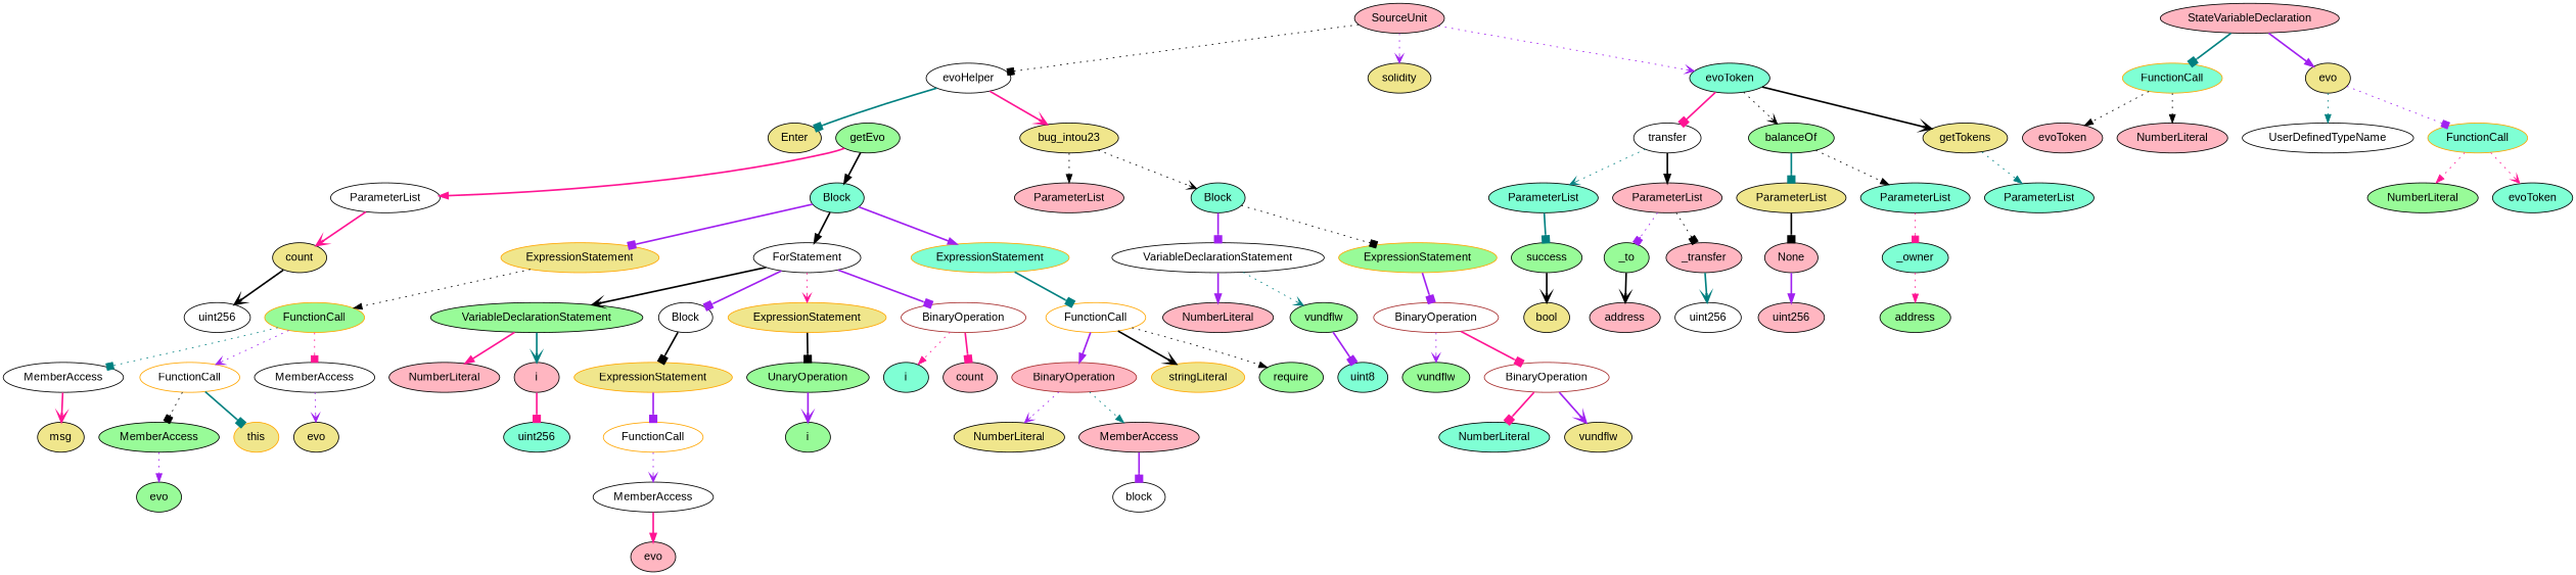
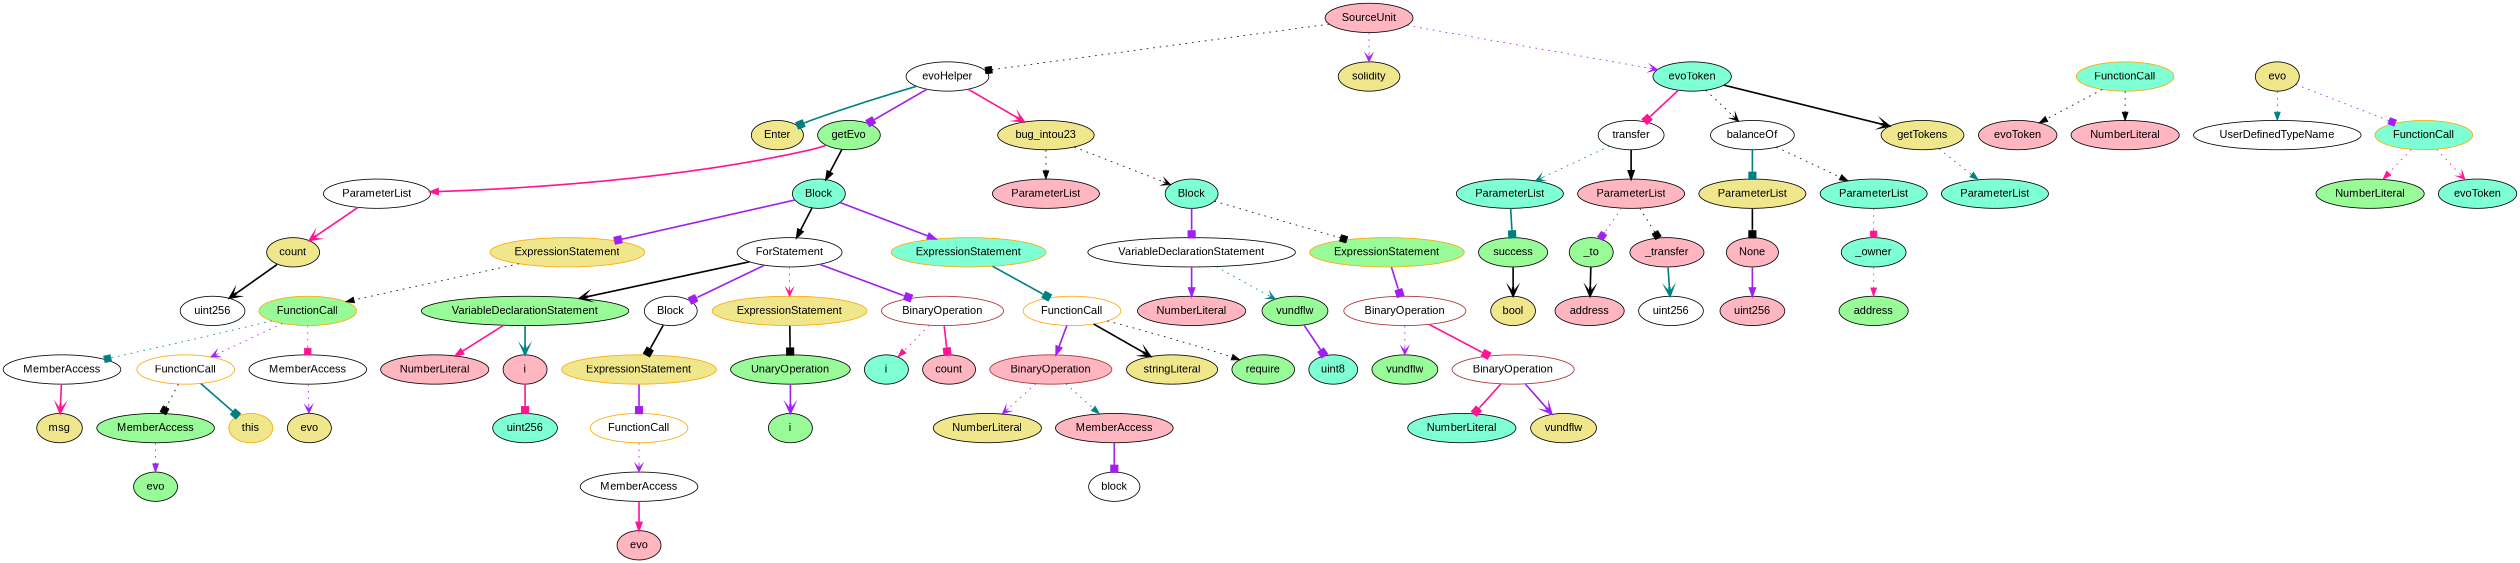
  strict digraph {
    fontname="Liberation Sans"
    node [fillcolor=white fontname="Liberation Sans" style=filled color=black]
    edge [arrowhead=box color=purple fontname="Liberation Sans" style=bold]
    Enter [fillcolor=khaki height=0.5 width=0.83628 color=""]
    n2 [height=0.5 label=evoHelper width=1.3491]
    n3 [fillcolor=palegreen height=0.5 label=getEvo width=1.0165]
    n4 [fillcolor=khaki height=0.5 label=bug_intou23 width=1.5848]
    n5 [height=0.5 label=ParameterList width=1.7095]
    n6 [fillcolor=aquamarine height=0.5 label=Block width=0.90558]
    n7 [fillcolor=lightpink height=0.5 label=ParameterList width=1.7095]
    n8 [fillcolor=aquamarine height=0.5 label=Block width=0.90558]
-   n9 [fillcolor=lightpink height=0.5 label=StateVariableDeclaration width=2.8184]
    n10 [color=orange fillcolor=aquamarine height=0.5 label=FunctionCall width=1.6125]
    n11 [fillcolor=khaki height=0.5 label=evo width=0.75]
    n12 [fillcolor=khaki height=0.5 label=count width=0.87786]
    n13 [color=orange fillcolor=khaki height=0.5 label=ExpressionStatement width=2.458]
    n14 [height=0.5 label=ForStatement width=1.6818]
    n15 [color=orange fillcolor=aquamarine height=0.5 label=ExpressionStatement width=2.458]
    n16 [height=0.5 label=VariableDeclarationStatement width=3.3174]
    n17 [color=orange fillcolor=palegreen height=0.5 label=ExpressionStatement width=2.458]
    n18 [fillcolor=lightpink height=0.5 label=evoToken width=1.3353]
    n19 [fillcolor=lightpink height=0.5 label=NumberLiteral width=1.765]
    n20 [height=0.5 label=UserDefinedTypeName width=2.7214]
    n21 [color=orange fillcolor=aquamarine height=0.5 label=FunctionCall width=1.6125]
    n22 [fillcolor=lightpink height=0.5 label=NumberLiteral width=1.765]
    n23 [color=orange fillcolor=khaki height=0.5 label=ExpressionStatement width=2.458]
    n24 [color=orange height=0.5 label=FunctionCall width=1.6125]
    n25 [height=0.5 label=MemberAccess width=1.9174]
    n26 [fillcolor=lightpink height=0.5 label=evo width=0.75]
    n27 [fillcolor=khaki height=0.5 label=bool width=0.76697]
    n28 [fillcolor=palegreen height=0.5 label=VariableDeclarationStatement width=3.3174]
    n29 [fillcolor=lightpink height=0.5 label=i width=0.75]
    n30 [fillcolor=aquamarine height=0.5 label=uint256 width=1.0442]
    n31 [height=0.5 label=uint256 width=1.0442]
    n32 [color=orange fillcolor=palegreen height=0.5 label=FunctionCall width=1.6125]
    n33 [height=0.5 label=MemberAccess width=1.9174]
    n34 [color=orange height=0.5 label=FunctionCall width=1.6125]
    n35 [height=0.5 label=MemberAccess width=1.9174]
    n36 [fillcolor=khaki height=0.5 label=msg width=0.75]
    n37 [fillcolor=palegreen height=0.5 label=MemberAccess width=1.9174]
    n38 [color=orange fillcolor=khaki height=0.5 label=this width=0.75]
    n39 [fillcolor=khaki height=0.5 label=evo width=0.75]
    n40 [height=0.5 label=Block width=0.90558]
    n41 [color=brown height=0.5 label=BinaryOperation width=1.9867]
    n42 [fillcolor=palegreen height=0.5 label=vundflw width=1.1274]
    n43 [color=brown height=0.5 label=BinaryOperation width=1.9867]
    n44 [fillcolor=aquamarine height=0.5 label=NumberLiteral width=1.765]
    n45 [fillcolor=khaki height=0.5 label=vundflw width=1.1274]
    n46 [fillcolor=aquamarine height=0.5 label=uint8 width=0.7947]
    n47 [color=brown fillcolor=lightpink height=0.5 label=BinaryOperation width=1.9867]
    n48 [fillcolor=khaki height=0.5 label=NumberLiteral width=1.765]
    n49 [fillcolor=lightpink height=0.5 label=MemberAccess width=1.9174]
    n50 [height=0.5 label=block width=0.87786]
    n51 [fillcolor=aquamarine height=0.5 label=ParameterList width=1.7095]
    n52 [fillcolor=palegreen height=0.5 label=success width=1.1135]
    n53 [fillcolor=palegreen height=0.5 label=UnaryOperation width=1.9452]
    n54 [fillcolor=palegreen height=0.5 label=i width=0.75]
-   n55 [color=orange fillcolor=khaki height=0.5 label=stringLiteral width=1.5016]
+   n55 [fillcolor=khaki height=0.5 label=stringLiteral width=1.5016]
    n56 [fillcolor=lightpink height=0.5 label=NumberLiteral width=1.765]
    n57 [fillcolor=palegreen height=0.5 label=vundflw width=1.1274]
    n58 [height=0.5 label=transfer width=1.0719]
    n59 [fillcolor=lightpink height=0.5 label=ParameterList width=1.7095]
    n60 [fillcolor=palegreen height=0.5 label=_to width=0.75]
    n61 [fillcolor=lightpink height=0.5 label=_transfer width=1.1967]
    n62 [fillcolor=lightpink height=0.5 label=address width=1.0996]
    n63 [height=0.5 label=uint256 width=1.0442]
    n64 [fillcolor=palegreen height=0.5 label=require width=1.0026]
    n65 [fillcolor=lightpink height=0.5 label=SourceUnit width=1.46]
    n66 [fillcolor=khaki height=0.5 label=solidity width=1.0442]
    n67 [fillcolor=aquamarine height=0.5 label=evoToken width=1.3353]
-   n68 [fillcolor=palegreen height=0.5 label=balanceOf width=1.3491]
+   n68 [height=0.5 label=balanceOf width=1.3491]
    n69 [fillcolor=khaki height=0.5 label=getTokens width=1.3769]
    n70 [fillcolor=khaki height=0.5 label=ParameterList width=1.7095]
    n71 [fillcolor=aquamarine height=0.5 label=ParameterList width=1.7095]
    n72 [fillcolor=aquamarine height=0.5 label=ParameterList width=1.7095]
    n73 [fillcolor=palegreen height=0.5 label=evo width=0.75]
    n74 [color=orange fillcolor=khaki height=0.5 label=ExpressionStatement width=2.458]
    n75 [color=brown height=0.5 label=BinaryOperation width=1.9867]
    n76 [fillcolor=aquamarine height=0.5 label=i width=0.75]
    n77 [fillcolor=lightpink height=0.5 label=count width=0.87786]
    n78 [color=orange height=0.5 label=FunctionCall width=1.6125]
    n79 [fillcolor=aquamarine height=0.5 label=_owner width=1.0719]
    n80 [fillcolor=palegreen height=0.5 label=address width=1.0996]
    n81 [fillcolor=lightpink height=0.5 label=None width=0.85014]
    n82 [fillcolor=lightpink height=0.5 label=uint256 width=1.0442]
    n83 [fillcolor=palegreen height=0.5 label=NumberLiteral width=1.765]
    n84 [fillcolor=aquamarine height=0.5 label=evoToken width=1.3353]
    n2 -> Enter [color=teal]
+   n2 -> n3
    n2 -> n4 [arrowhead=vee color=deeppink]
    n3 -> n5 [arrowhead=normal color=deeppink]
    n3 -> n6 [arrowhead=normal color=black]
    n4 -> n7 [arrowhead=normal color=black style=dotted]
    n4 -> n8 [arrowhead=vee color=black style=dotted]
    n5 -> n12 [arrowhead=vee color=deeppink]
    n6 -> n13
    n6 -> n14 [arrowhead=normal color=black]
    n6 -> n15 [arrowhead=normal]
    n8 -> n16
    n8 -> n17 [color=black style=dotted]
-   n9 -> n10 [color=teal]
-   n9 -> n11 [arrowhead=normal]
    n10 -> n18 [arrowhead=normal color=black style=dotted]
    n10 -> n19 [arrowhead=normal color=black style=dotted]
    n11 -> n20 [arrowhead=normal color=teal style=dotted]
    n11 -> n21 [style=dotted]
    n12 -> n31 [arrowhead=vee color=black]
    n13 -> n32 [arrowhead=normal color=black style=dotted]
    n14 -> n28 [arrowhead=vee color=black]
    n14 -> n40
    n14 -> n74 [arrowhead=vee color=deeppink style=dotted]
    n14 -> n75
    n15 -> n78 [color=teal]
    n16 -> n56 [arrowhead=normal]
    n16 -> n57 [arrowhead=vee color=teal style=dotted]
    n17 -> n41
    n21 -> n83 [arrowhead=normal color=deeppink style=dotted]
    n21 -> n84 [arrowhead=vee color=deeppink style=dotted]
    n23 -> n24
    n24 -> n25 [arrowhead=vee style=dotted]
    n25 -> n26 [arrowhead=normal color=deeppink]
    n28 -> n22 [arrowhead=normal color=deeppink]
    n28 -> n29 [arrowhead=vee color=teal]
    n29 -> n30 [color=deeppink]
    n32 -> n33 [color=teal style=dotted]
    n32 -> n34 [arrowhead=vee style=dotted]
    n32 -> n35 [color=deeppink style=dotted]
    n33 -> n36 [arrowhead=vee color=deeppink]
    n34 -> n37 [color=black style=dotted]
    n34 -> n38 [color=teal]
    n35 -> n39 [arrowhead=vee style=dotted]
    n37 -> n73 [arrowhead=normal style=dotted]
    n40 -> n23 [color=black]
    n41 -> n42 [arrowhead=vee style=dotted]
    n41 -> n43 [color=deeppink]
    n43 -> n44 [color=deeppink]
    n43 -> n45 [arrowhead=vee]
    n47 -> n48 [arrowhead=vee style=dotted]
    n47 -> n49 [arrowhead=normal color=teal style=dotted]
    n49 -> n50
    n51 -> n52 [color=teal]
    n52 -> n27 [arrowhead=vee color=black]
    n53 -> n54 [arrowhead=vee]
    n57 -> n46
    n58 -> n51 [arrowhead=vee color=teal style=dotted]
    n58 -> n59 [arrowhead=normal color=black]
    n59 -> n60 [style=dotted]
    n59 -> n61 [color=black style=dotted]
    n60 -> n62 [arrowhead=vee color=black]
    n61 -> n63 [arrowhead=vee color=teal]
    n65 -> n2 [color=black style=dotted]
    n65 -> n66 [arrowhead=vee style=dotted]
    n65 -> n67 [arrowhead=vee style=dotted]
    n67 -> n58 [color=deeppink]
    n67 -> n68 [arrowhead=vee color=black style=dotted]
    n67 -> n69 [arrowhead=vee color=black]
    n68 -> n70 [color=teal]
    n68 -> n71 [arrowhead=normal color=black style=dotted]
    n69 -> n72 [arrowhead=normal color=teal style=dotted]
    n70 -> n81 [color=black]
    n71 -> n79 [color=deeppink style=dotted]
    n74 -> n53 [color=black]
    n75 -> n76 [arrowhead=normal color=deeppink style=dotted]
    n75 -> n77 [color=deeppink]
    n78 -> n47 [arrowhead=normal]
    n78 -> n55 [arrowhead=vee color=black]
    n78 -> n64 [arrowhead=normal color=black style=dotted]
    n79 -> n80 [arrowhead=normal color=deeppink style=dotted]
    n81 -> n82 [arrowhead=normal]
  }
